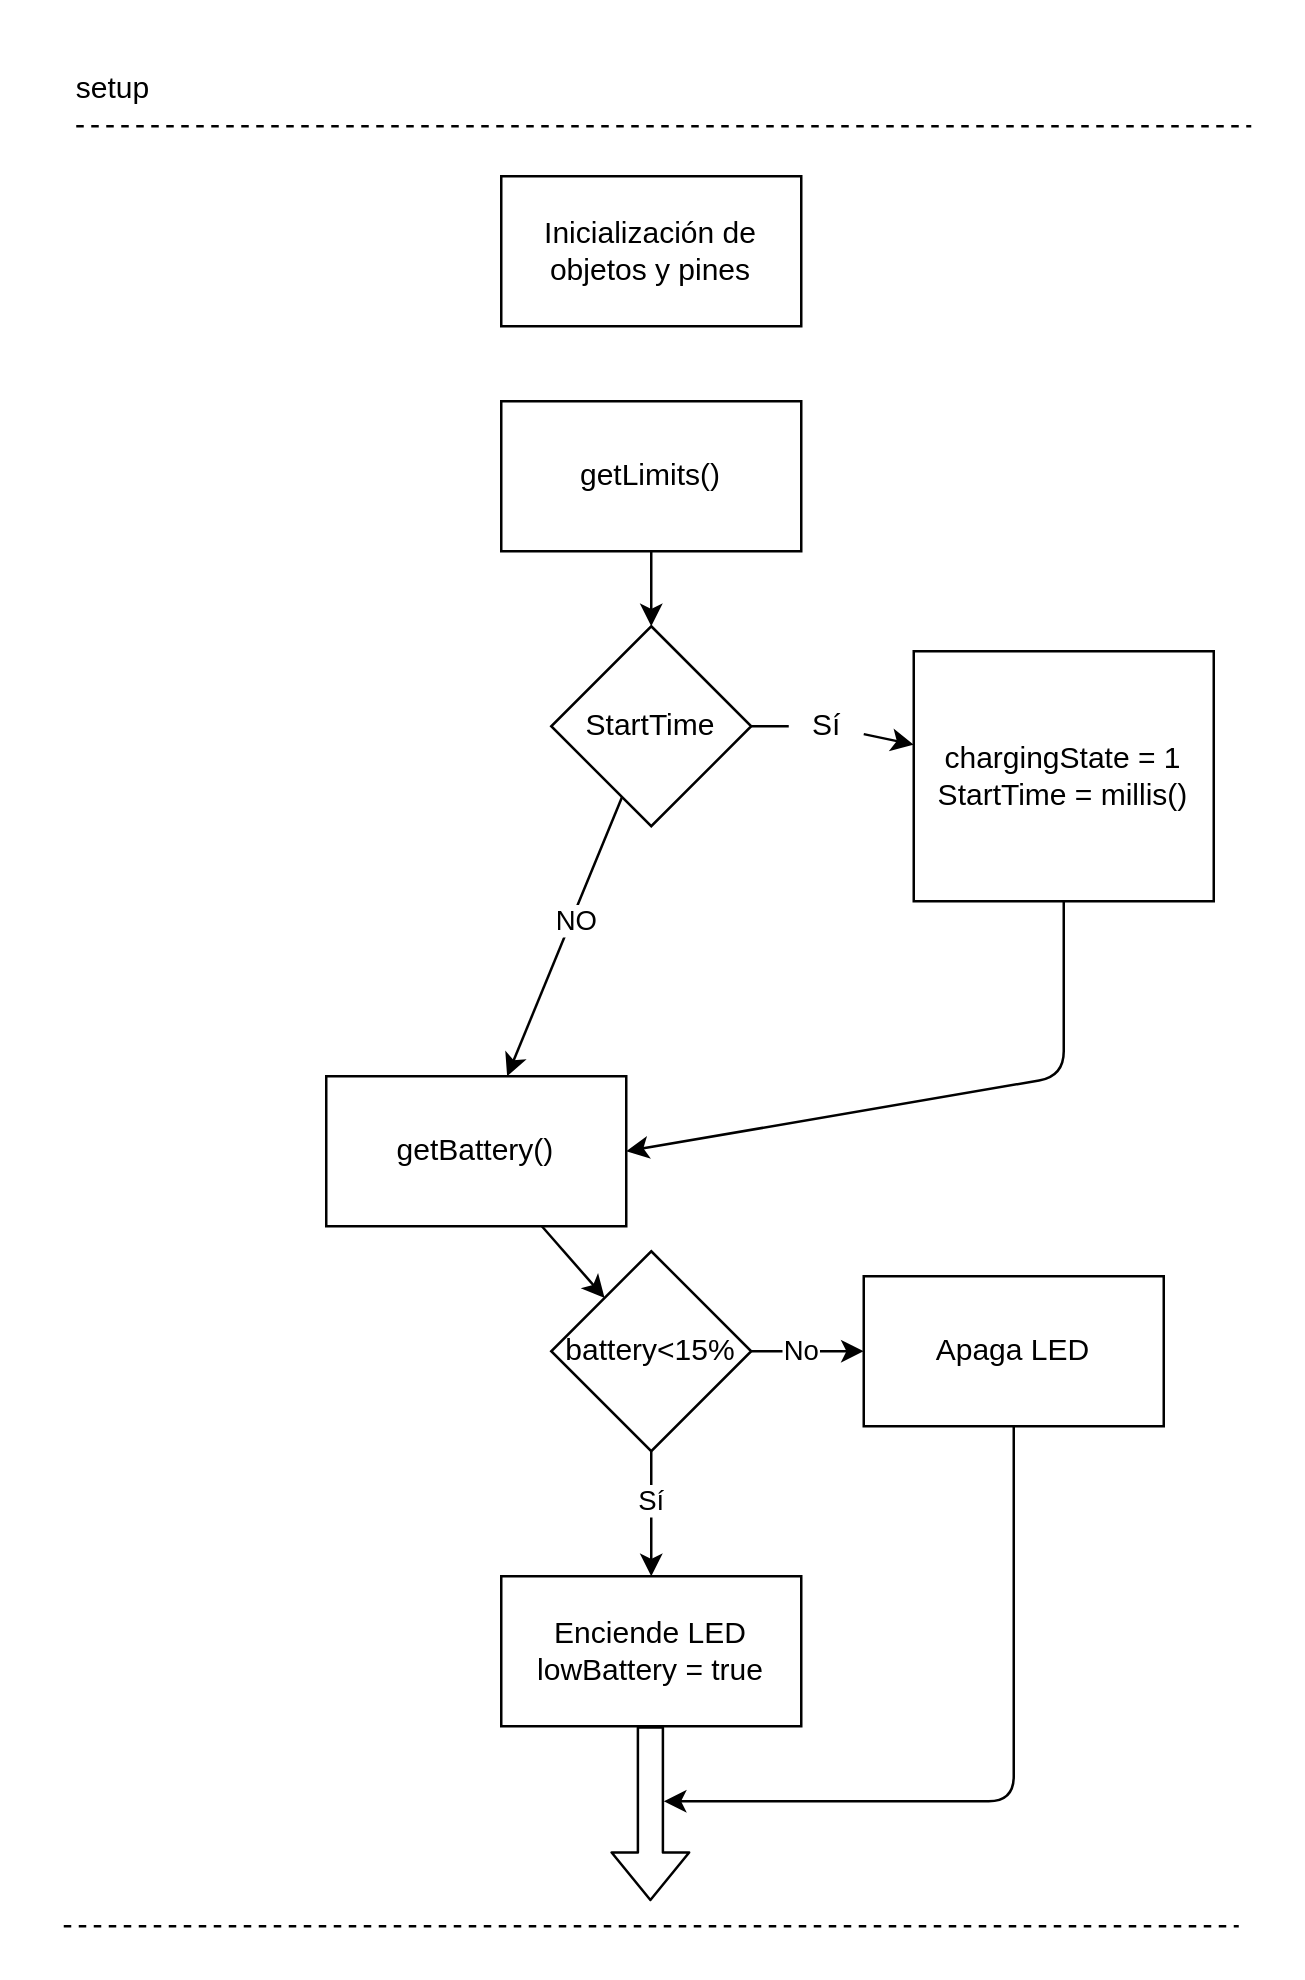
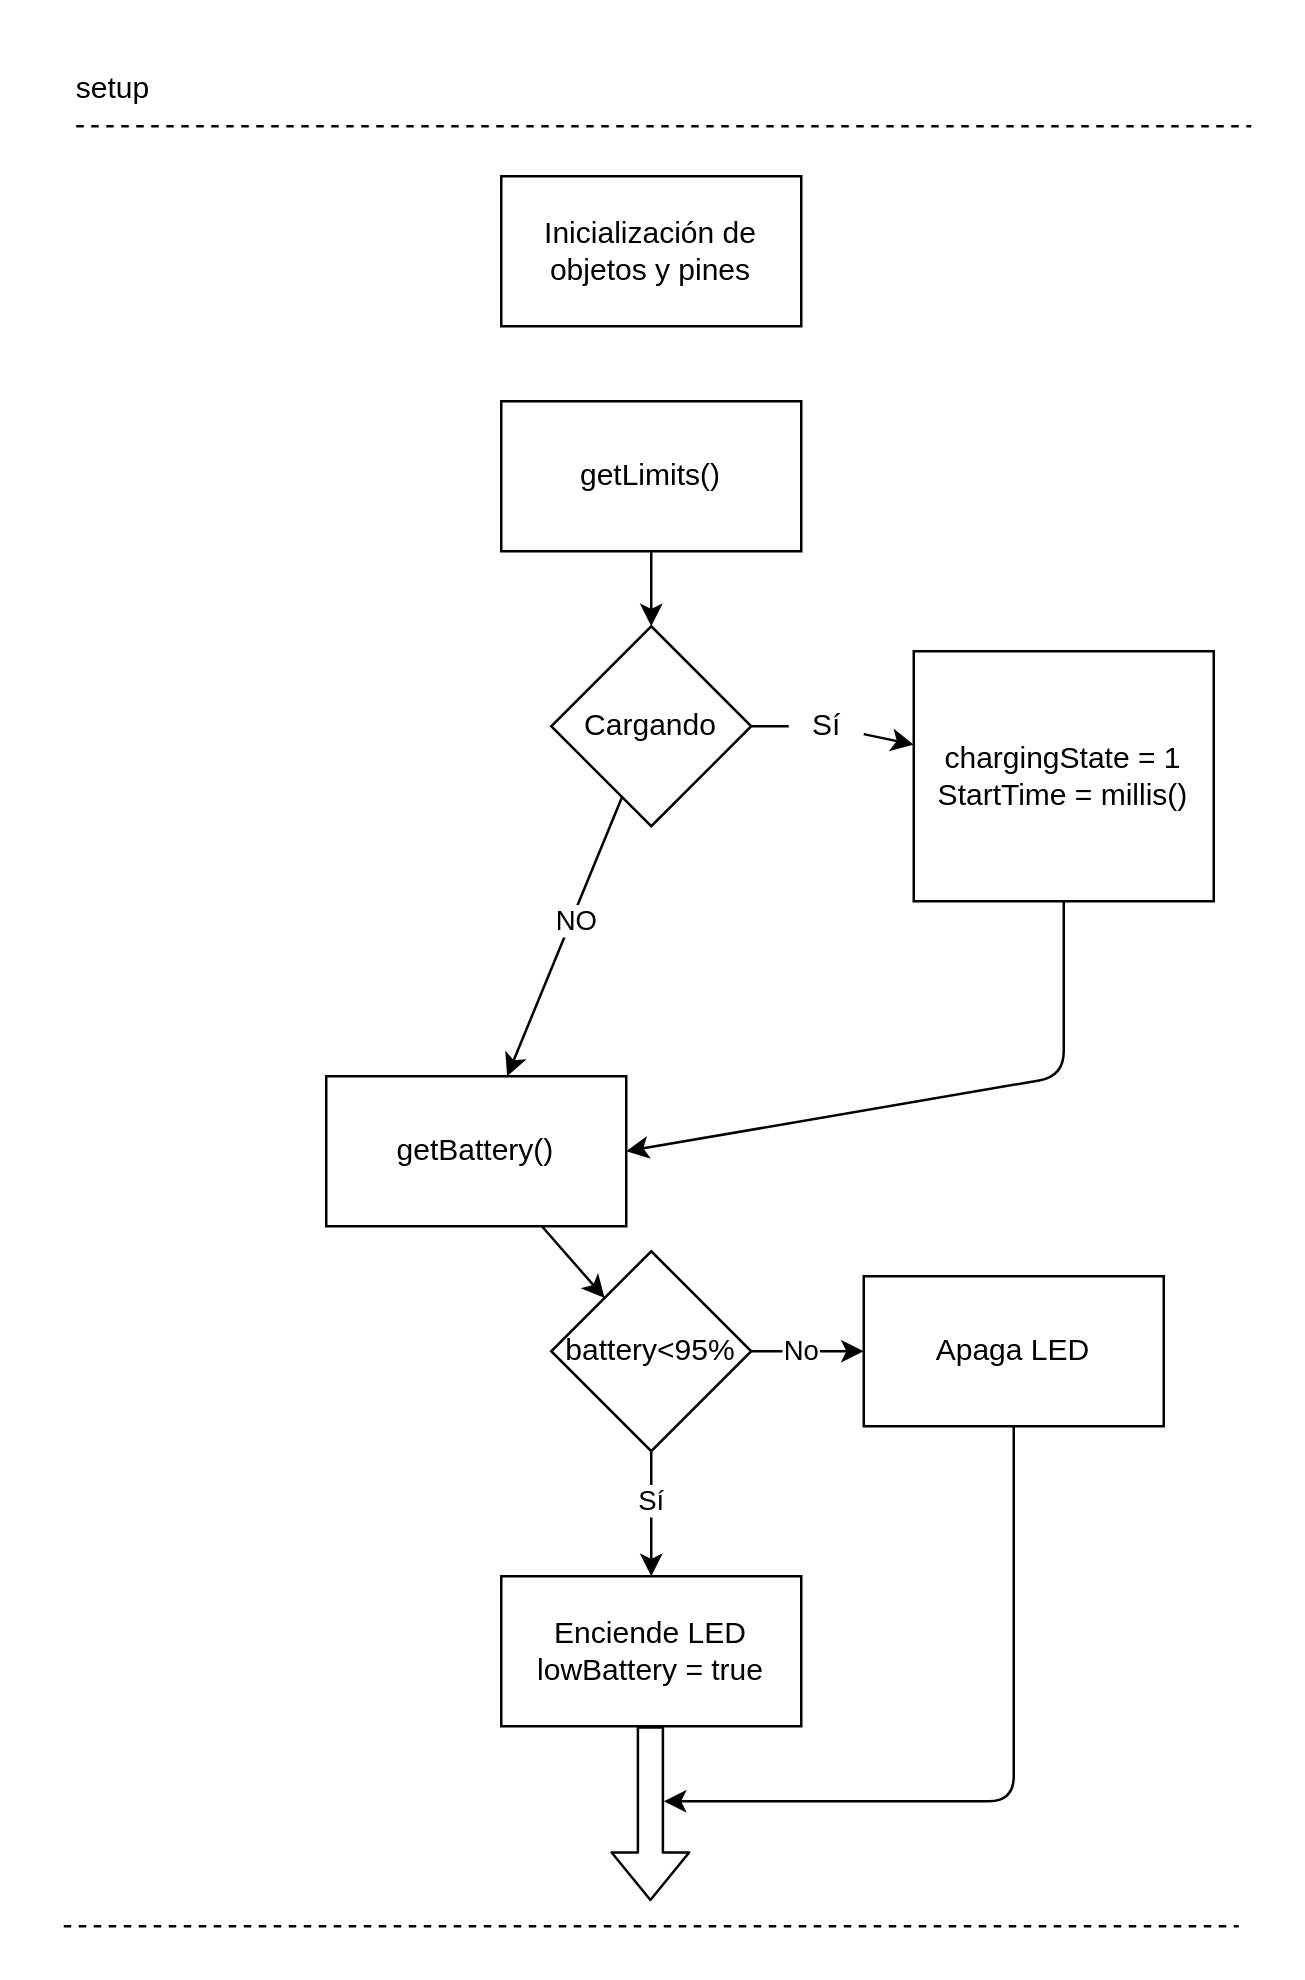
  <mxCell id="0" />
  <mxCell id="1" parent="0" />
  <mxCell id="2" value="setup" style="text;html=1;strokeColor=none;fillColor=none;align=center;verticalAlign=middle;whiteSpace=wrap;rounded=0;" vertex="1" parent="1"><mxGeometry x="20" y="20" width="50" height="30" as="geometry" /></mxCell>
  <mxCell id="3" value="" style="endArrow=none;dashed=1;html=1;" edge="1" parent="1"><mxGeometry width="50" height="50" relative="1" as="geometry"><mxPoint x="30" y="50" as="sourcePoint" /><mxPoint x="500" y="50" as="targetPoint" /></mxGeometry></mxCell>
  <mxCell id="4" value="Inicialización de objetos y pines" style="rounded=0;whiteSpace=wrap;html=1;" vertex="1" parent="1"><mxGeometry x="200" y="70" width="120" height="60" as="geometry" /></mxCell>
  <mxCell id="5" value="" style="edgeStyle=none;html=1;" edge="1" parent="1" source="6" target="10"><mxGeometry relative="1" as="geometry" /></mxCell>
  <mxCell id="6" value="getLimits()" style="whiteSpace=wrap;html=1;rounded=0;" vertex="1" parent="1"><mxGeometry x="200" y="160" width="120" height="60" as="geometry" /></mxCell>
  <mxCell id="7" value="" style="edgeStyle=none;html=1;startArrow=none;" edge="1" parent="1" source="16" target="12"><mxGeometry relative="1" as="geometry" /></mxCell>
  <mxCell id="8" value="" style="edgeStyle=none;html=1;" edge="1" parent="1" source="10" target="14"><mxGeometry relative="1" as="geometry" /></mxCell>
  <mxCell id="9" value="NO" style="edgeLabel;html=1;align=center;verticalAlign=middle;resizable=0;points=[];" vertex="1" connectable="0" parent="8"><mxGeometry x="-0.18" relative="1" as="geometry"><mxPoint y="3" as="offset" /></mxGeometry></mxCell>
- <mxCell id="10" value="StartTime" style="rhombus;whiteSpace=wrap;html=1;rounded=0;" vertex="1" parent="1"><mxGeometry x="220" y="250" width="80" height="80" as="geometry" /></mxCell>
+ <mxCell id="10" value="Cargando" style="rhombus;whiteSpace=wrap;html=1;rounded=0;" vertex="1" parent="1"><mxGeometry x="220" y="250" width="80" height="80" as="geometry" /></mxCell>
  <mxCell id="11" value="" style="edgeStyle=none;html=1;entryX=1;entryY=0.5;entryDx=0;entryDy=0;" edge="1" parent="1" source="12" target="14"><mxGeometry relative="1" as="geometry"><mxPoint x="425" y="400" as="targetPoint" /><Array as="points"><mxPoint x="425" y="430" /></Array></mxGeometry></mxCell>
  <mxCell id="12" value="chargingState = 1&lt;br&gt;StartTime = millis()" style="whiteSpace=wrap;html=1;rounded=0;" vertex="1" parent="1"><mxGeometry x="365" y="260" width="120" height="100" as="geometry" /></mxCell>
  <mxCell id="13" value="" style="edgeStyle=none;html=1;" edge="1" parent="1" source="14" target="21"><mxGeometry relative="1" as="geometry" /></mxCell>
  <mxCell id="14" value="getBattery()" style="whiteSpace=wrap;html=1;rounded=0;" vertex="1" parent="1"><mxGeometry x="130" y="430" width="120" height="60" as="geometry" /></mxCell>
  <mxCell id="15" value="" style="edgeStyle=none;html=1;endArrow=none;" edge="1" parent="1" source="10" target="16"><mxGeometry relative="1" as="geometry"><mxPoint x="300" y="290" as="sourcePoint" /><mxPoint x="360" y="290" as="targetPoint" /></mxGeometry></mxCell>
  <mxCell id="16" value="Sí" style="text;html=1;align=center;verticalAlign=middle;resizable=0;points=[];autosize=1;strokeColor=none;fillColor=none;" vertex="1" parent="1"><mxGeometry x="315" y="275" width="30" height="30" as="geometry" /></mxCell>
  <mxCell id="17" value="" style="edgeStyle=none;html=1;" edge="1" parent="1" source="21" target="22"><mxGeometry relative="1" as="geometry" /></mxCell>
  <mxCell id="18" value="Sí" style="edgeLabel;html=1;align=center;verticalAlign=middle;resizable=0;points=[];" vertex="1" connectable="0" parent="17"><mxGeometry x="-0.27" y="-1" relative="1" as="geometry"><mxPoint y="1" as="offset" /></mxGeometry></mxCell>
  <mxCell id="19" value="" style="edgeStyle=none;html=1;" edge="1" parent="1" source="21" target="24"><mxGeometry relative="1" as="geometry"><Array as="points"><mxPoint x="335" y="540" /></Array></mxGeometry></mxCell>
  <mxCell id="20" value="No" style="edgeLabel;html=1;align=center;verticalAlign=middle;resizable=0;points=[];" vertex="1" connectable="0" parent="19"><mxGeometry x="-0.136" y="1" relative="1" as="geometry"><mxPoint as="offset" /></mxGeometry></mxCell>
- <mxCell id="21" value="battery&amp;lt;15%" style="rhombus;whiteSpace=wrap;html=1;rounded=0;" vertex="1" parent="1"><mxGeometry x="220" y="500" width="80" height="80" as="geometry" /></mxCell>
+ <mxCell id="21" value="battery&amp;lt;95%" style="rhombus;whiteSpace=wrap;html=1;rounded=0;" vertex="1" parent="1"><mxGeometry x="220" y="500" width="80" height="80" as="geometry" /></mxCell>
  <mxCell id="22" value="Enciende LED&lt;br&gt;lowBattery = true" style="whiteSpace=wrap;html=1;rounded=0;" vertex="1" parent="1"><mxGeometry x="200" y="630" width="120" height="60" as="geometry" /></mxCell>
  <mxCell id="23" style="edgeStyle=none;html=1;" edge="1" parent="1" source="24"><mxGeometry relative="1" as="geometry"><mxPoint x="265" y="720" as="targetPoint" /><Array as="points"><mxPoint x="405" y="720" /></Array></mxGeometry></mxCell>
  <mxCell id="24" value="Apaga LED" style="whiteSpace=wrap;html=1;rounded=0;" vertex="1" parent="1"><mxGeometry x="345" y="510" width="120" height="60" as="geometry" /></mxCell>
  <mxCell id="25" value="" style="shape=flexArrow;endArrow=classic;html=1;" edge="1" parent="1"><mxGeometry width="50" height="50" relative="1" as="geometry"><mxPoint x="259.66" y="690" as="sourcePoint" /><mxPoint x="259.66" y="760" as="targetPoint" /></mxGeometry></mxCell>
  <mxCell id="26" value="" style="endArrow=none;dashed=1;html=1;" edge="1" parent="1"><mxGeometry width="50" height="50" relative="1" as="geometry"><mxPoint x="25" y="770" as="sourcePoint" /><mxPoint x="495" y="770" as="targetPoint" /></mxGeometry></mxCell>
